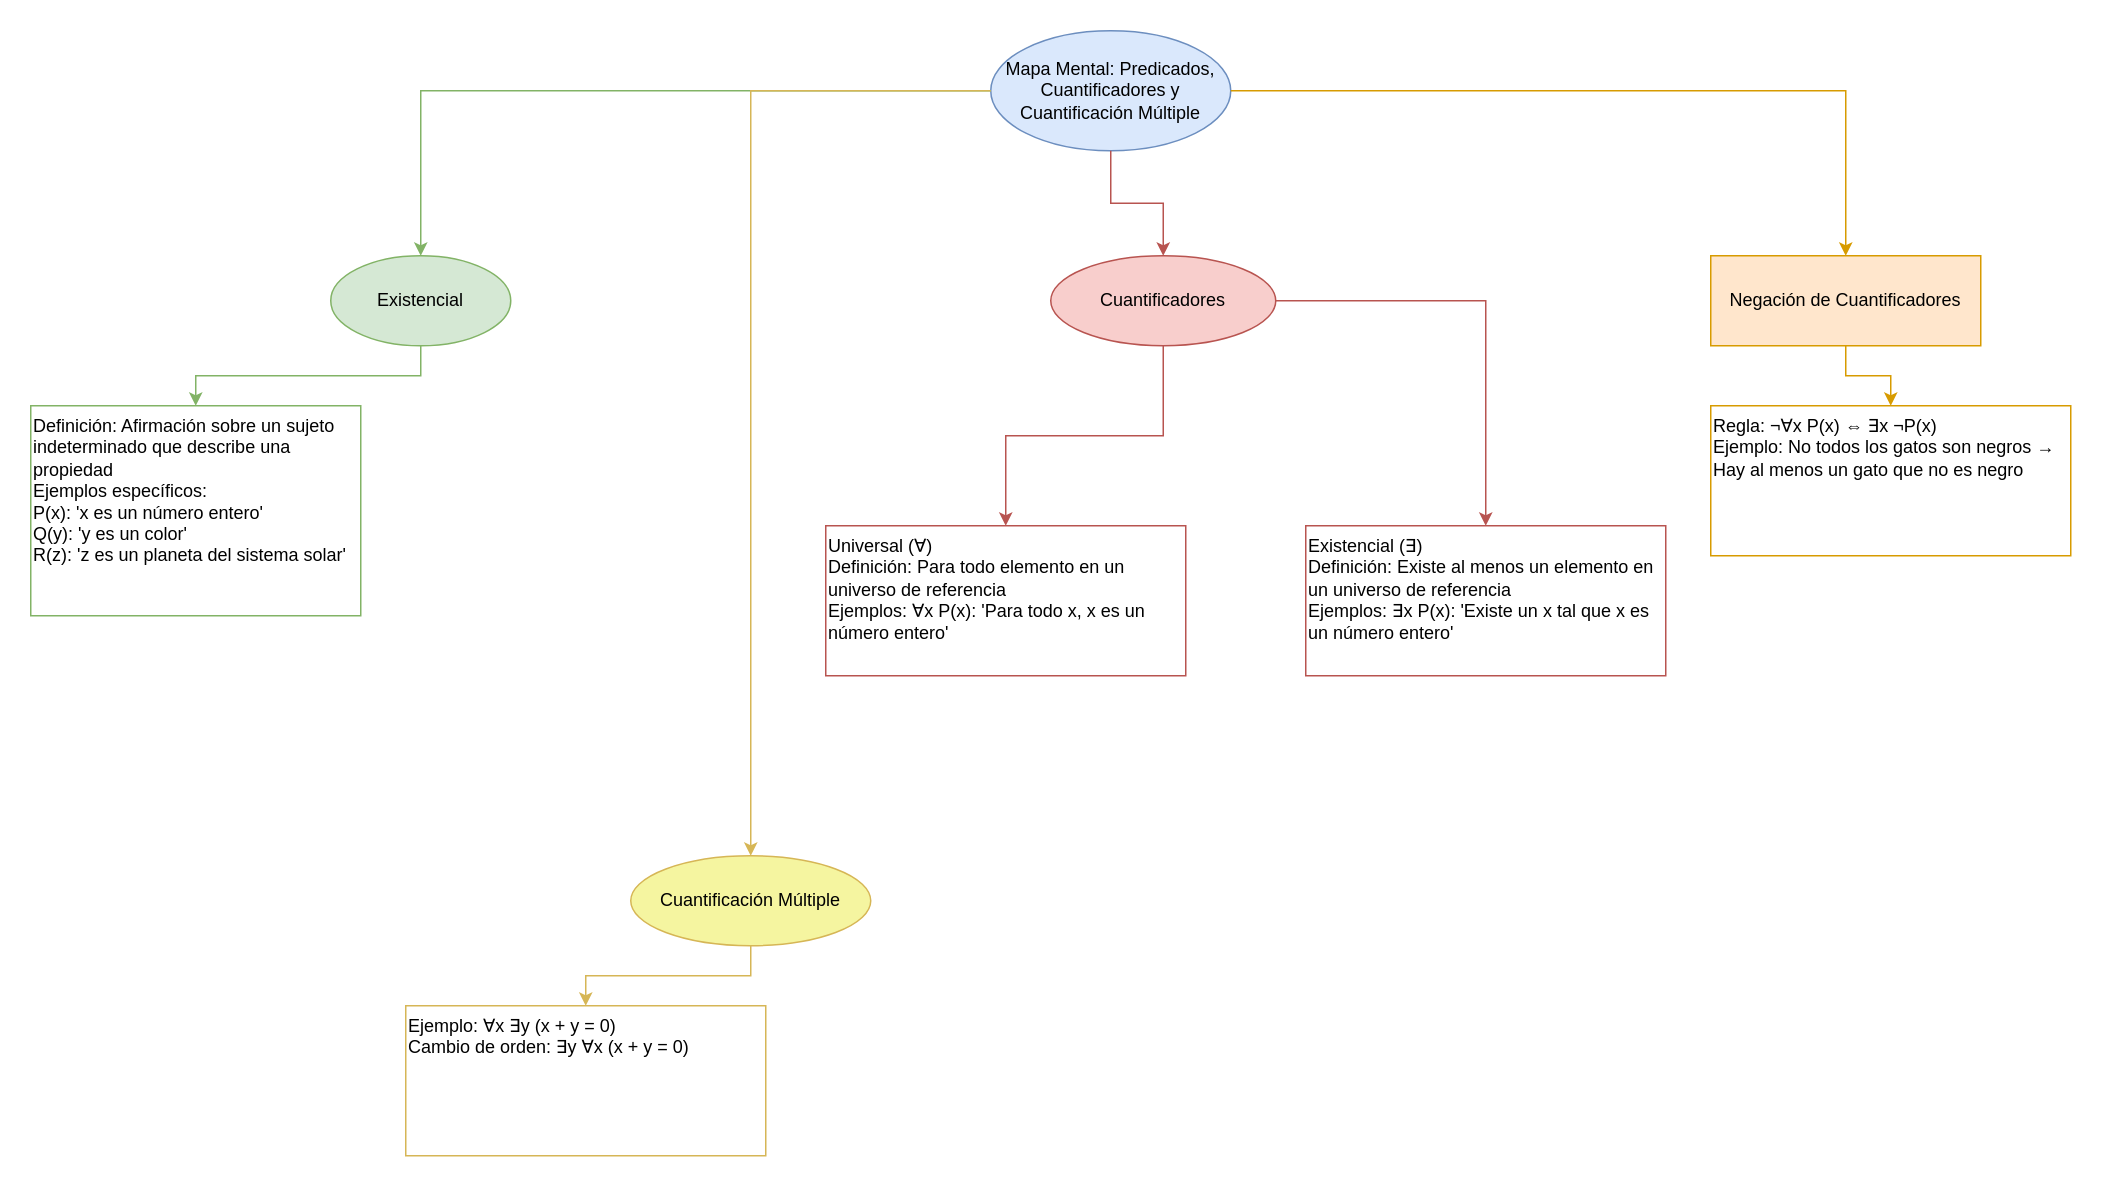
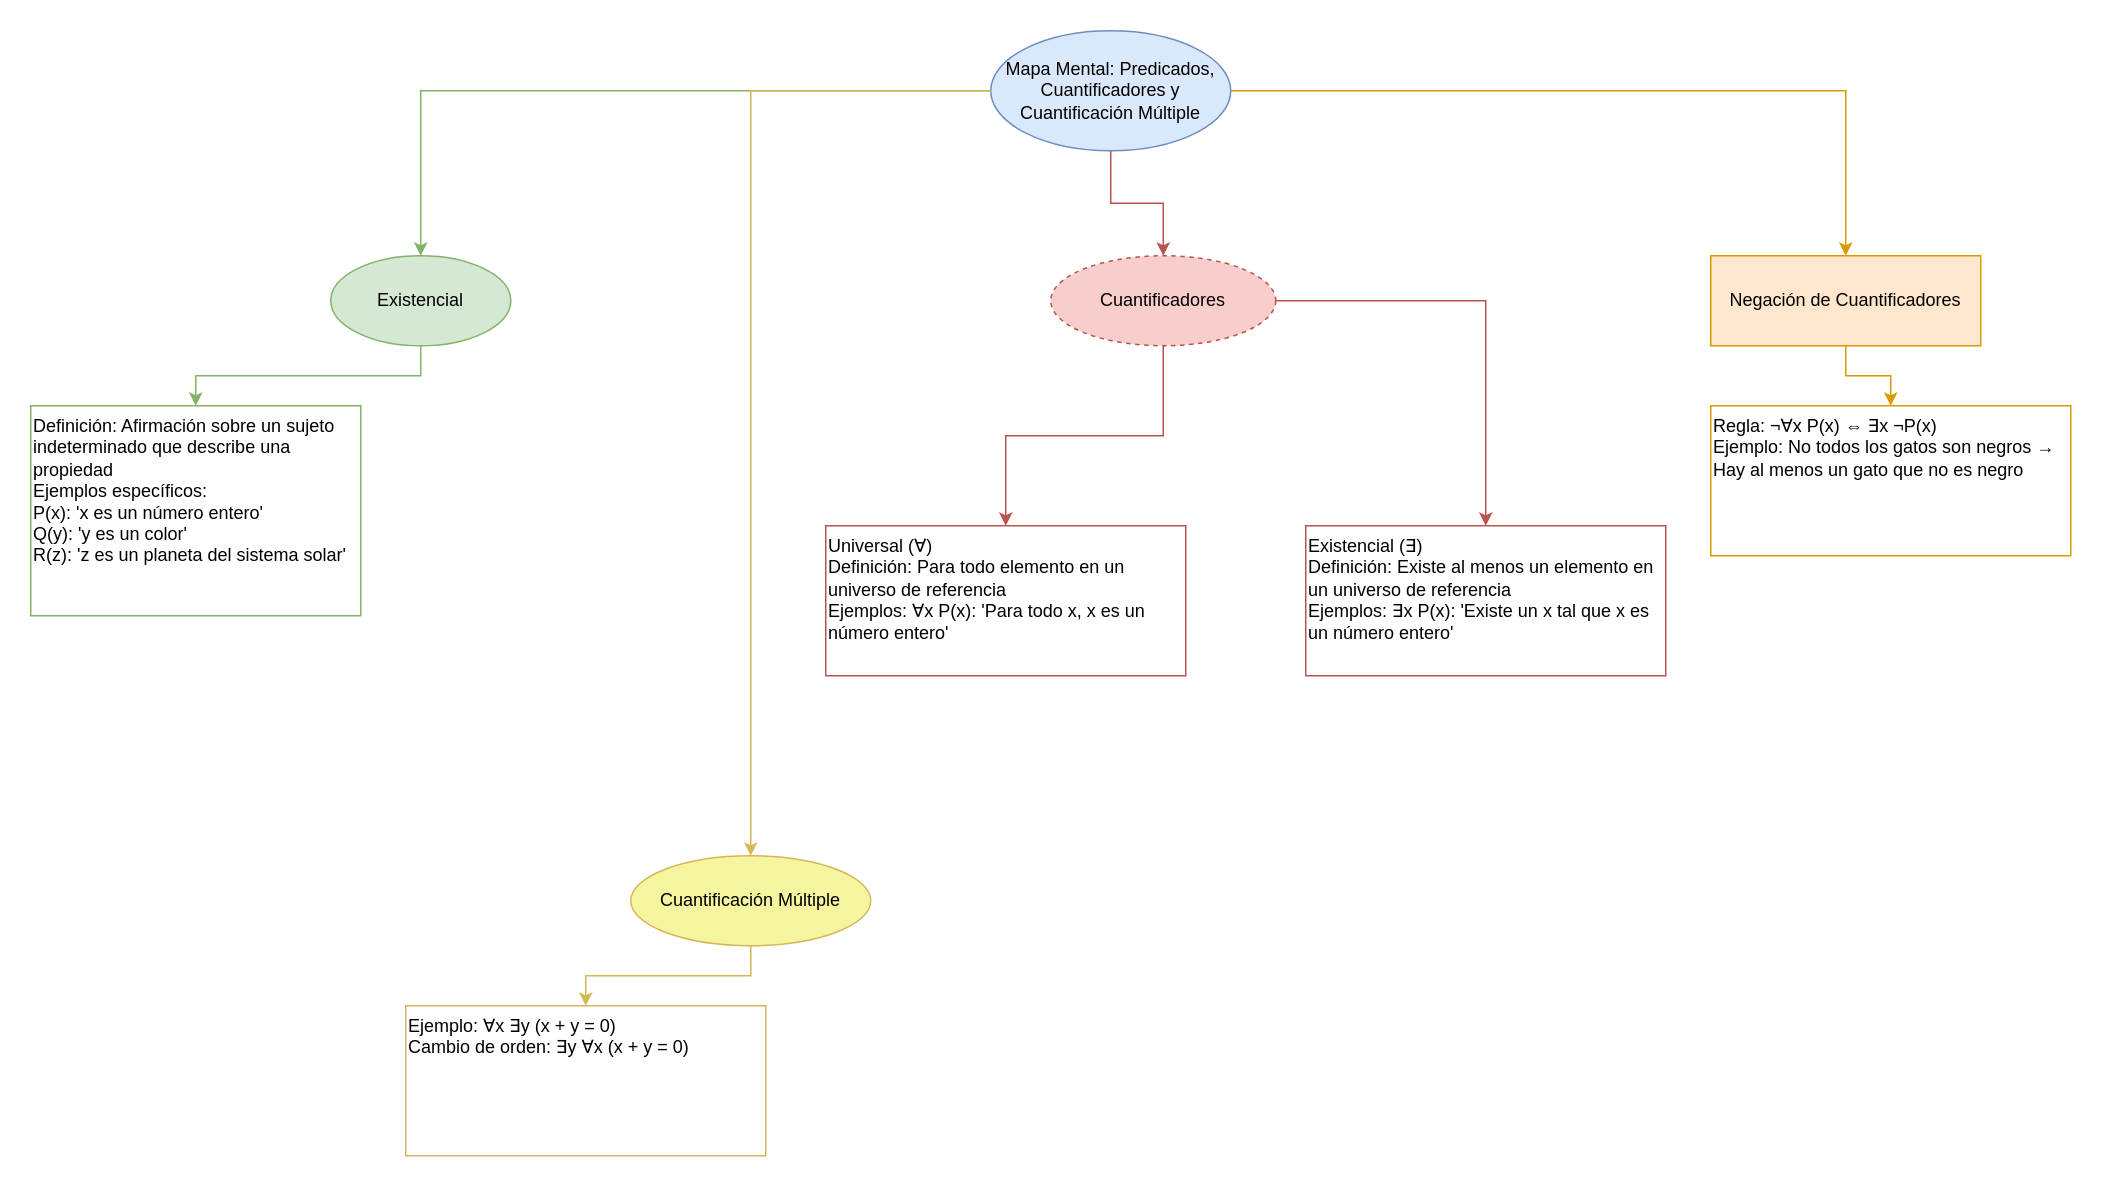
  <mxCell id="0" />
  <mxCell id="1" parent="0" />
  <mxCell id="2" value="Mapa Mental: Predicados, Cuantificadores y Cuantificación Múltiple" style="ellipse;whiteSpace=wrap;html=1;fillColor=#dae8fc;strokeColor=#6c8ebf;" vertex="1" parent="1"><mxGeometry x="660" y="20" width="160" height="80" as="geometry" /></mxCell>
  <mxCell id="3" value="Existencial" style="ellipse;whiteSpace=wrap;html=1;fillColor=#d5e8d4;strokeColor=#82b366;" vertex="1" parent="1"><mxGeometry x="220" y="170" width="120" height="60" as="geometry" /></mxCell>
  <mxCell id="4" value="Definición: Afirmación sobre un sujeto indeterminado que describe una propiedad&#10;Ejemplos específicos:&#10;P(x): 'x es un número entero'&#10;Q(y): 'y es un color'&#10;R(z): 'z es un planeta del sistema solar'" style="text;whiteSpace=wrap;html=1;fillColor=#ffffff;strokeColor=#82b366;" vertex="1" parent="1"><mxGeometry x="20" y="270" width="220" height="140" as="geometry" /></mxCell>
  <mxCell id="5" style="edgeStyle=orthogonalEdgeStyle;rounded=0;orthogonalLoop=1;html=1;strokeColor=#82b366;" edge="1" parent="1" source="2" target="3"><mxGeometry relative="1" as="geometry" /></mxCell>
  <mxCell id="6" style="edgeStyle=orthogonalEdgeStyle;rounded=0;orthogonalLoop=1;html=1;strokeColor=#82b366;" edge="1" parent="1" source="3" target="4"><mxGeometry relative="1" as="geometry" /></mxCell>
- <mxCell id="7" value="Cuantificadores" style="ellipse;whiteSpace=wrap;html=1;fillColor=#f8cecc;strokeColor=#b85450;" vertex="1" parent="1"><mxGeometry x="700" y="170" width="150" height="60" as="geometry" /></mxCell>
+ <mxCell id="7" value="Cuantificadores" style="ellipse;whiteSpace=wrap;html=1;fillColor=#f8cecc;strokeColor=#b85450;dashed=1;" vertex="1" parent="1"><mxGeometry x="700" y="170" width="150" height="60" as="geometry" /></mxCell>
  <mxCell id="8" value="Universal (∀)&#10;Definición: Para todo elemento en un universo de referencia&#10;Ejemplos: ∀x P(x): 'Para todo x, x es un número entero'" style="text;whiteSpace=wrap;html=1;fillColor=#ffffff;strokeColor=#b85450;" vertex="1" parent="1"><mxGeometry x="550" y="350" width="240" height="100" as="geometry" /></mxCell>
  <mxCell id="9" value="Existencial (∃)&#10;Definición: Existe al menos un elemento en un universo de referencia&#10;Ejemplos: ∃x P(x): 'Existe un x tal que x es un número entero'" style="text;whiteSpace=wrap;html=1;fillColor=#ffffff;strokeColor=#b85450;" vertex="1" parent="1"><mxGeometry x="870" y="350" width="240" height="100" as="geometry" /></mxCell>
  <mxCell id="10" style="edgeStyle=orthogonalEdgeStyle;rounded=0;orthogonalLoop=1;html=1;strokeColor=#b85450;" edge="1" parent="1" source="2" target="7"><mxGeometry relative="1" as="geometry" /></mxCell>
  <mxCell id="11" style="edgeStyle=orthogonalEdgeStyle;rounded=0;orthogonalLoop=1;html=1;strokeColor=#b85450;" edge="1" parent="1" source="7" target="8"><mxGeometry relative="1" as="geometry" /></mxCell>
  <mxCell id="12" style="edgeStyle=orthogonalEdgeStyle;rounded=0;orthogonalLoop=1;html=1;strokeColor=#b85450;" edge="1" parent="1" source="7" target="9"><mxGeometry relative="1" as="geometry" /></mxCell>
  <mxCell id="13" value="Negación de Cuantificadores" style="whiteSpace=wrap;html=1;fillColor=#ffe6cc;strokeColor=#d79b00;rounded=0;" vertex="1" parent="1"><mxGeometry x="1140" y="170" width="180" height="60" as="geometry" /></mxCell>
  <mxCell id="14" value="Regla: ¬∀x P(x) ⇔ ∃x ¬P(x)&#10;Ejemplo: No todos los gatos son negros → Hay al menos un gato que no es negro" style="text;whiteSpace=wrap;html=1;fillColor=#ffffff;strokeColor=#d79b00;" vertex="1" parent="1"><mxGeometry x="1140" y="270" width="240" height="100" as="geometry" /></mxCell>
  <mxCell id="15" style="edgeStyle=orthogonalEdgeStyle;rounded=0;orthogonalLoop=1;html=1;strokeColor=#d79b00;" edge="1" parent="1" source="2" target="13"><mxGeometry relative="1" as="geometry" /></mxCell>
  <mxCell id="16" style="edgeStyle=orthogonalEdgeStyle;rounded=0;orthogonalLoop=1;html=1;strokeColor=#d79b00;" edge="1" parent="1" source="13" target="14"><mxGeometry relative="1" as="geometry" /></mxCell>
  <mxCell id="17" value="Cuantificación Múltiple" style="ellipse;whiteSpace=wrap;html=1;fillColor=#f5f5a0;strokeColor=#d6b656;" vertex="1" parent="1"><mxGeometry x="420" y="570" width="160" height="60" as="geometry" /></mxCell>
  <mxCell id="18" value="Ejemplo: ∀x ∃y (x + y = 0)&#10;Cambio de orden: ∃y ∀x (x + y = 0)" style="text;whiteSpace=wrap;html=1;fillColor=#ffffff;strokeColor=#d6b656;" vertex="1" parent="1"><mxGeometry x="270" y="670" width="240" height="100" as="geometry" /></mxCell>
  <mxCell id="19" style="edgeStyle=orthogonalEdgeStyle;rounded=0;orthogonalLoop=1;html=1;strokeColor=#d6b656;" edge="1" parent="1" source="2" target="17"><mxGeometry relative="1" as="geometry" /></mxCell>
  <mxCell id="20" style="edgeStyle=orthogonalEdgeStyle;rounded=0;orthogonalLoop=1;html=1;strokeColor=#d6b656;" edge="1" parent="1" source="17" target="18"><mxGeometry relative="1" as="geometry" /></mxCell>
